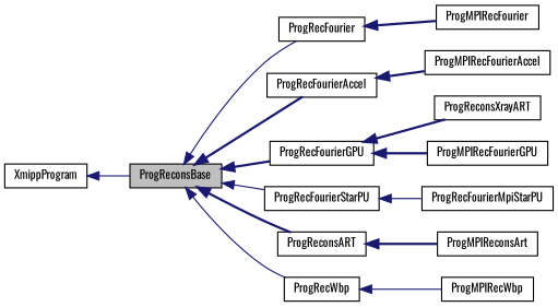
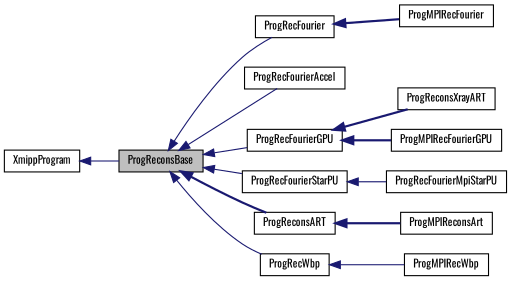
  digraph {
    fontname=Oswald
    rankdir=LR
    node [color=black fillcolor=white fontname=Oswald fontsize=10 shape=record style=filled]
    edge [color=midnightblue dir=back fontname=Oswald fontsize=10 labelfontname=Helvetica labelfontsize=10 style=solid]
    n1 [fillcolor=grey75 fontcolor=black height=0.2 label=ProgReconsBase width=0.4]
    n2 [height=0.2 label=ProgRecFourier width=0.4]
    n3 [height=0.2 label=ProgRecFourierAccel width=0.4]
    n4 [height=0.2 label=ProgRecFourierGPU width=0.4]
    n5 [height=0.2 label=ProgRecFourierStarPU width=0.4]
    n6 [height=0.2 label=ProgReconsART width=0.4]
    n7 [height=0.2 label=ProgRecWbp width=0.4]
    n8 [height=0.2 label=ProgMPIRecFourier width=0.4]
-   n9 [height=0.2 label=ProgMPIRecFourierAccel width=0.4]
    n10 [height=0.2 label=ProgReconsXrayART width=0.4]
    n11 [height=0.2 label=ProgMPIRecFourierGPU width=0.4]
    n12 [height=0.2 label=ProgRecFourierMpiStarPU width=0.4]
    n13 [height=0.2 label=ProgMPIReconsArt width=0.4]
    n14 [height=0.2 label=ProgMPIRecWbp width=0.4]
    n15 [height=0.2 label=XmippProgram width=0.4]
    n1 -> n2
-   n1 -> n3 [style=bold]
-   n1 -> n4 [style=bold]
+   n1 -> n3
+   n1 -> n4
    n1 -> n5
    n1 -> n6 [style=bold]
    n1 -> n7
    n2 -> n8 [style=bold]
-   n3 -> n9 [style=bold]
    n4 -> n10 [style=bold]
    n4 -> n11 [style=bold]
    n5 -> n12
    n6 -> n13 [style=bold]
    n7 -> n14
    n15 -> n1
  }
